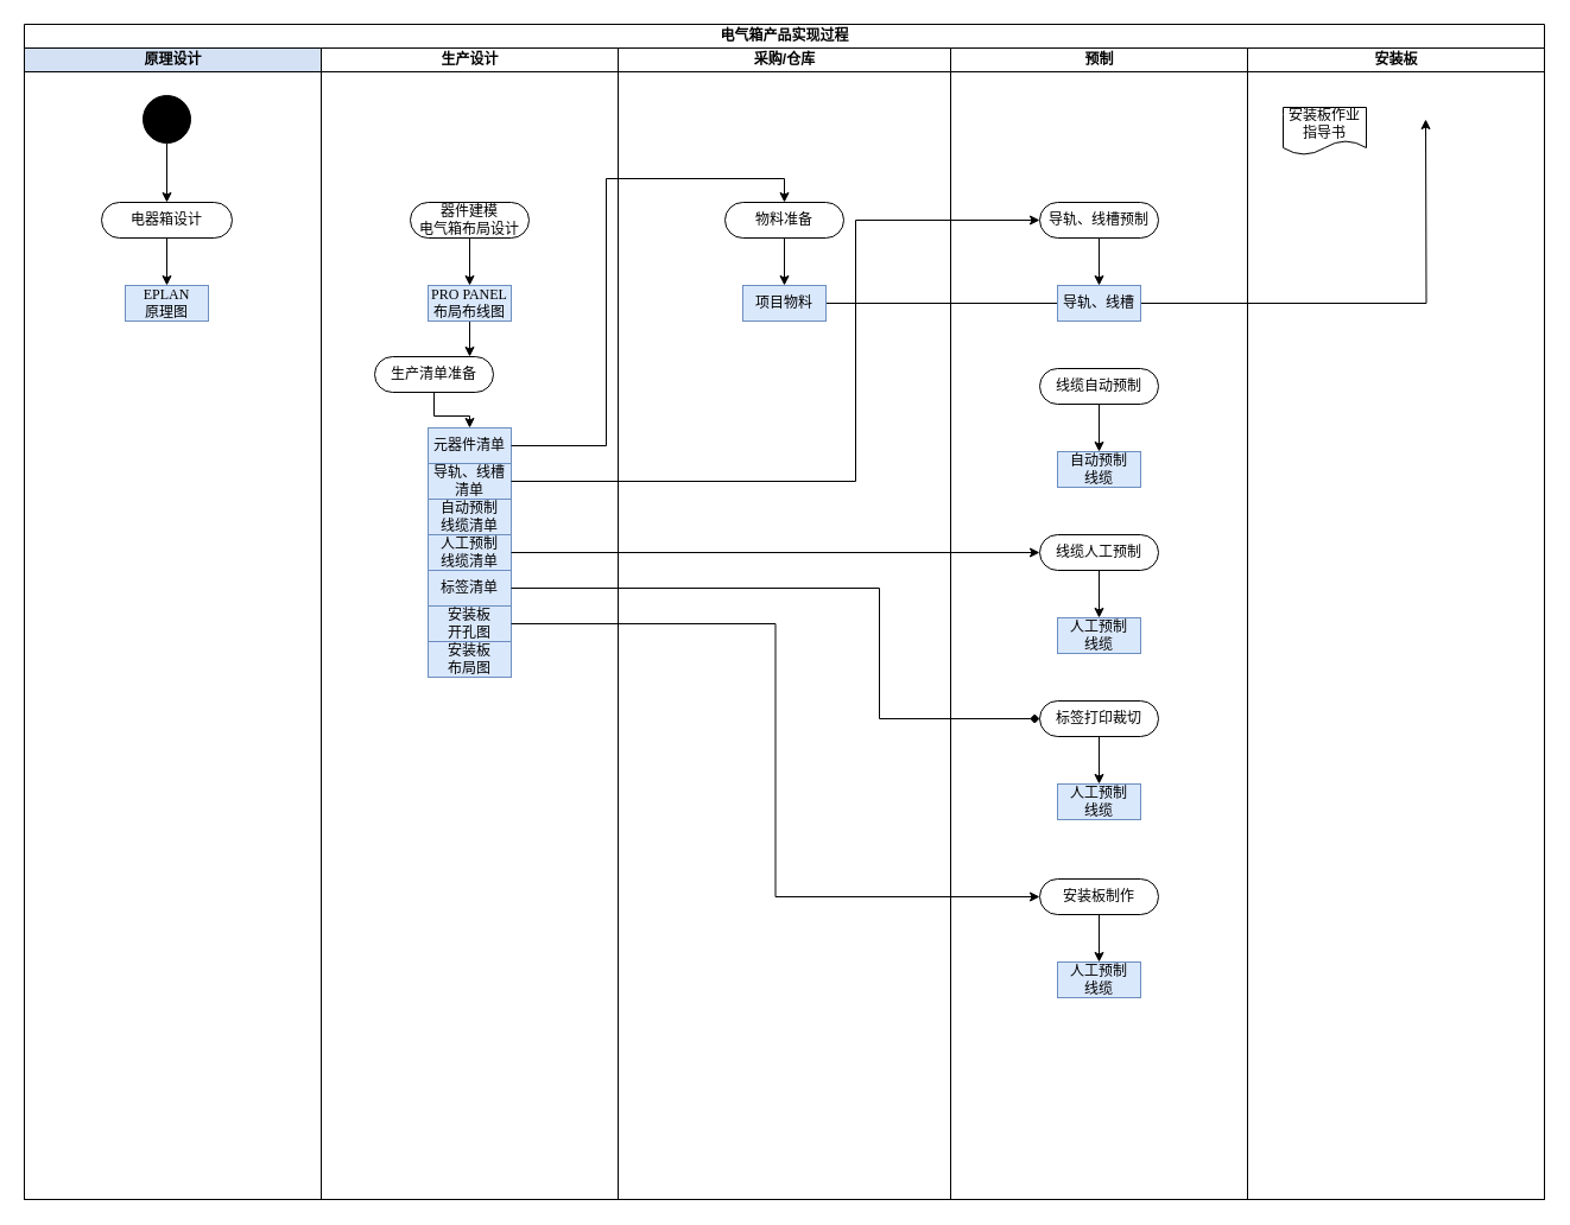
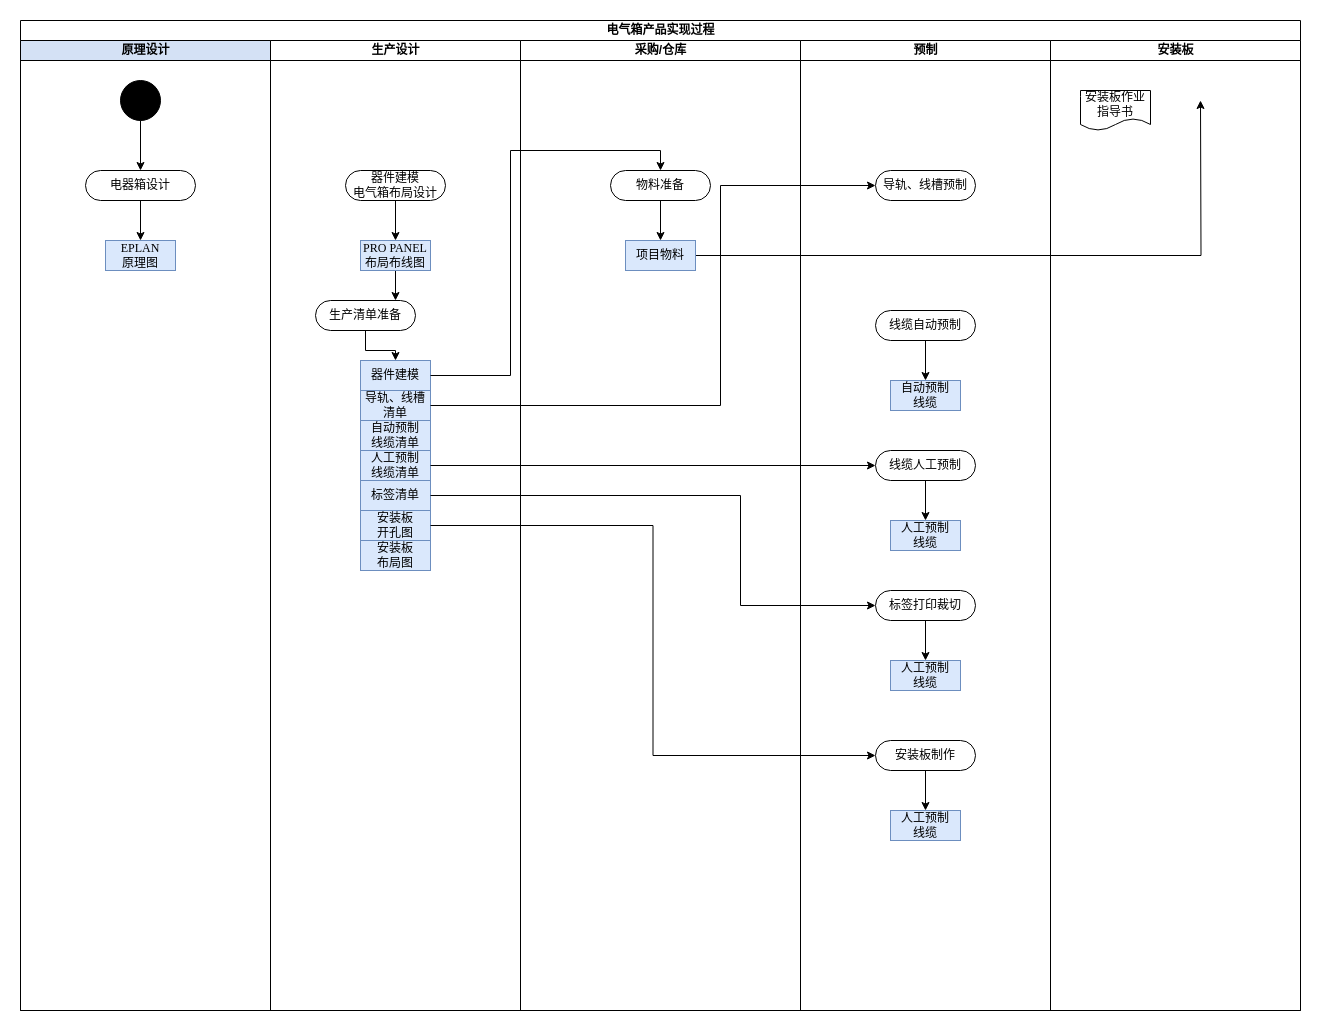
  <mxCell id="0" />
  <mxCell id="1" parent="0" />
  <mxCell id="2" value="电气箱产品实现过程" style="swimlane;html=1;childLayout=stackLayout;startSize=20;rounded=0;shadow=0;comic=0;labelBackgroundColor=none;strokeWidth=1;fontFamily=Verdana;fontSize=12;align=center;" parent="1" vertex="1"><mxGeometry x="20" y="20" width="1280" height="990" as="geometry"><mxRectangle x="40" y="60" width="150" height="30" as="alternateBounds" /></mxGeometry></mxCell>
  <mxCell id="3" value="原理设计" style="swimlane;html=1;startSize=20;fillColor=#D4E1F5;" parent="2" vertex="1"><mxGeometry y="20" width="250" height="970" as="geometry"><mxRectangle y="20" width="40" height="970" as="alternateBounds" /></mxGeometry></mxCell>
  <mxCell id="4" style="edgeStyle=orthogonalEdgeStyle;rounded=0;orthogonalLoop=1;jettySize=auto;html=1;exitX=0.5;exitY=1;exitDx=0;exitDy=0;" parent="3" source="5" target="7" edge="1"><mxGeometry relative="1" as="geometry" /></mxCell>
  <mxCell id="5" value="" style="ellipse;whiteSpace=wrap;html=1;rounded=0;shadow=0;comic=0;labelBackgroundColor=none;strokeWidth=1;fillColor=#000000;fontFamily=Verdana;fontSize=12;align=center;" parent="3" vertex="1"><mxGeometry x="100" y="40" width="40" height="40" as="geometry" /></mxCell>
  <mxCell id="6" style="edgeStyle=orthogonalEdgeStyle;rounded=0;orthogonalLoop=1;jettySize=auto;html=1;exitX=0.5;exitY=1;exitDx=0;exitDy=0;entryX=0.5;entryY=0;entryDx=0;entryDy=0;" parent="3" source="7" target="8" edge="1"><mxGeometry relative="1" as="geometry" /></mxCell>
  <mxCell id="7" value="电器箱设计" style="rounded=1;whiteSpace=wrap;html=1;shadow=0;comic=0;labelBackgroundColor=none;strokeWidth=1;fontFamily=Verdana;fontSize=12;align=center;arcSize=50;" parent="3" vertex="1"><mxGeometry x="65" y="130" width="110" height="30" as="geometry" /></mxCell>
  <mxCell id="8" value="EPLAN&lt;br&gt;原理图" style="rounded=0;whiteSpace=wrap;html=1;shadow=0;comic=0;labelBackgroundColor=none;strokeWidth=1;fontFamily=Verdana;fontSize=12;align=center;arcSize=50;fillColor=#dae8fc;strokeColor=#6c8ebf;" parent="3" vertex="1"><mxGeometry x="85" y="200" width="70" height="30" as="geometry" /></mxCell>
  <mxCell id="9" value="生产设计" style="swimlane;html=1;startSize=20;" parent="2" vertex="1"><mxGeometry x="250" y="20" width="250" height="970" as="geometry"><mxRectangle x="40" y="20" width="40" height="970" as="alternateBounds" /></mxGeometry></mxCell>
- <mxCell id="10" value="元器件清单" style="rounded=0;whiteSpace=wrap;html=1;shadow=0;comic=0;labelBackgroundColor=none;strokeWidth=1;fontFamily=Verdana;fontSize=12;align=center;arcSize=50;fillColor=#dae8fc;strokeColor=#6c8ebf;" parent="9" vertex="1"><mxGeometry x="90" y="320" width="70" height="30" as="geometry" /></mxCell>
+ <mxCell id="10" value="器件建模" style="rounded=0;whiteSpace=wrap;html=1;shadow=0;comic=0;labelBackgroundColor=none;strokeWidth=1;fontFamily=Verdana;fontSize=12;align=center;arcSize=50;fillColor=#dae8fc;strokeColor=#6c8ebf;" parent="9" vertex="1"><mxGeometry x="90" y="320" width="70" height="30" as="geometry" /></mxCell>
  <mxCell id="11" style="edgeStyle=orthogonalEdgeStyle;rounded=0;orthogonalLoop=1;jettySize=auto;html=1;exitX=0.5;exitY=1;exitDx=0;exitDy=0;entryX=0.5;entryY=0;entryDx=0;entryDy=0;" parent="9" source="12" target="10" edge="1"><mxGeometry relative="1" as="geometry" /></mxCell>
  <mxCell id="12" value="生产清单准备" style="rounded=1;whiteSpace=wrap;html=1;shadow=0;comic=0;labelBackgroundColor=none;strokeWidth=1;fontFamily=Verdana;fontSize=12;align=center;arcSize=50;" parent="9" vertex="1"><mxGeometry x="45" y="260" width="100" height="30" as="geometry" /></mxCell>
  <mxCell id="13" value="导轨、线槽清单" style="rounded=0;whiteSpace=wrap;html=1;shadow=0;comic=0;labelBackgroundColor=none;strokeWidth=1;fontFamily=Verdana;fontSize=12;align=center;arcSize=50;fillColor=#dae8fc;strokeColor=#6c8ebf;" parent="9" vertex="1"><mxGeometry x="90" y="350" width="70" height="30" as="geometry" /></mxCell>
  <mxCell id="14" value="自动预制&lt;br&gt;线缆清单" style="rounded=0;whiteSpace=wrap;html=1;shadow=0;comic=0;labelBackgroundColor=none;strokeWidth=1;fontFamily=Verdana;fontSize=12;align=center;arcSize=50;fillColor=#dae8fc;strokeColor=#6c8ebf;" parent="9" vertex="1"><mxGeometry x="90" y="380" width="70" height="30" as="geometry" /></mxCell>
  <mxCell id="15" value="器件建模&lt;br&gt;电气箱布局设计" style="rounded=1;whiteSpace=wrap;html=1;shadow=0;comic=0;labelBackgroundColor=none;strokeWidth=1;fontFamily=Verdana;fontSize=12;align=center;arcSize=50;" parent="9" vertex="1"><mxGeometry x="75" y="130" width="100" height="30" as="geometry" /></mxCell>
  <mxCell id="16" style="edgeStyle=orthogonalEdgeStyle;rounded=0;orthogonalLoop=1;jettySize=auto;html=1;exitX=0.5;exitY=1;exitDx=0;exitDy=0;entryX=0.5;entryY=0;entryDx=0;entryDy=0;" parent="9" source="17" edge="1"><mxGeometry relative="1" as="geometry"><mxPoint x="125" y="260.0" as="targetPoint" /></mxGeometry></mxCell>
  <mxCell id="17" value="PRO PANEL&lt;br&gt;布局布线图" style="rounded=0;whiteSpace=wrap;html=1;shadow=0;comic=0;labelBackgroundColor=none;strokeWidth=1;fontFamily=Verdana;fontSize=12;align=center;arcSize=50;fillColor=#dae8fc;strokeColor=#6c8ebf;" parent="9" vertex="1"><mxGeometry x="90" y="200" width="70" height="30" as="geometry" /></mxCell>
  <mxCell id="18" style="edgeStyle=orthogonalEdgeStyle;rounded=0;orthogonalLoop=1;jettySize=auto;html=1;exitX=0.5;exitY=1;exitDx=0;exitDy=0;entryX=0.5;entryY=0;entryDx=0;entryDy=0;" parent="9" source="15" target="17" edge="1"><mxGeometry relative="1" as="geometry" /></mxCell>
  <mxCell id="19" value="人工预制&lt;br style=&quot;border-color: var(--border-color);&quot;&gt;线缆清单" style="rounded=0;whiteSpace=wrap;html=1;shadow=0;comic=0;labelBackgroundColor=none;strokeWidth=1;fontFamily=Verdana;fontSize=12;align=center;arcSize=50;fillColor=#dae8fc;strokeColor=#6c8ebf;" parent="9" vertex="1"><mxGeometry x="90" y="410" width="70" height="30" as="geometry" /></mxCell>
  <mxCell id="20" value="标签清单" style="rounded=0;whiteSpace=wrap;html=1;shadow=0;comic=0;labelBackgroundColor=none;strokeWidth=1;fontFamily=Verdana;fontSize=12;align=center;arcSize=50;fillColor=#dae8fc;strokeColor=#6c8ebf;" parent="9" vertex="1"><mxGeometry x="90" y="440" width="70" height="30" as="geometry" /></mxCell>
  <mxCell id="21" value="安装板&lt;br&gt;开孔图" style="rounded=0;whiteSpace=wrap;html=1;shadow=0;comic=0;labelBackgroundColor=none;strokeWidth=1;fontFamily=Verdana;fontSize=12;align=center;arcSize=50;fillColor=#dae8fc;strokeColor=#6c8ebf;" parent="9" vertex="1"><mxGeometry x="90" y="470" width="70" height="30" as="geometry" /></mxCell>
  <mxCell id="22" value="安装板&lt;br&gt;布局图" style="rounded=0;whiteSpace=wrap;html=1;shadow=0;comic=0;labelBackgroundColor=none;strokeWidth=1;fontFamily=Verdana;fontSize=12;align=center;arcSize=50;fillColor=#dae8fc;strokeColor=#6c8ebf;" parent="9" vertex="1"><mxGeometry x="90" y="500" width="70" height="30" as="geometry" /></mxCell>
  <mxCell id="23" value="采购/仓库" style="swimlane;html=1;startSize=20;" parent="2" vertex="1"><mxGeometry x="500" y="20" width="280" height="970" as="geometry"><mxRectangle x="80" y="20" width="40" height="970" as="alternateBounds" /></mxGeometry></mxCell>
  <mxCell id="24" style="edgeStyle=orthogonalEdgeStyle;rounded=0;orthogonalLoop=1;jettySize=auto;html=1;exitX=0.5;exitY=1;exitDx=0;exitDy=0;entryX=0.5;entryY=0;entryDx=0;entryDy=0;" parent="23" source="25" target="27" edge="1"><mxGeometry relative="1" as="geometry" /></mxCell>
  <mxCell id="25" value="物料准备" style="rounded=1;whiteSpace=wrap;html=1;shadow=0;comic=0;labelBackgroundColor=none;strokeWidth=1;fontFamily=Verdana;fontSize=12;align=center;arcSize=50;" parent="23" vertex="1"><mxGeometry x="90" y="130" width="100" height="30" as="geometry" /></mxCell>
  <mxCell id="26" style="edgeStyle=orthogonalEdgeStyle;rounded=0;orthogonalLoop=1;jettySize=auto;html=1;exitX=1;exitY=0.5;exitDx=0;exitDy=0;" edge="1" parent="23" source="27"><mxGeometry relative="1" as="geometry"><mxPoint x="680" y="60" as="targetPoint" /></mxGeometry></mxCell>
  <mxCell id="27" value="项目物料" style="rounded=0;whiteSpace=wrap;html=1;shadow=0;comic=0;labelBackgroundColor=none;strokeWidth=1;fontFamily=Verdana;fontSize=12;align=center;arcSize=50;fillColor=#dae8fc;strokeColor=#6c8ebf;" parent="23" vertex="1"><mxGeometry x="105" y="200" width="70" height="30" as="geometry" /></mxCell>
  <mxCell id="28" value="预制" style="swimlane;html=1;startSize=20;" parent="2" vertex="1"><mxGeometry x="780" y="20" width="250" height="970" as="geometry" /></mxCell>
- <mxCell id="29" style="edgeStyle=orthogonalEdgeStyle;rounded=0;orthogonalLoop=1;jettySize=auto;html=1;exitX=0.5;exitY=1;exitDx=0;exitDy=0;" parent="28" source="30" target="31" edge="1"><mxGeometry relative="1" as="geometry" /></mxCell>
  <mxCell id="30" value="导轨、线槽预制" style="rounded=1;whiteSpace=wrap;html=1;shadow=0;comic=0;labelBackgroundColor=none;strokeWidth=1;fontFamily=Verdana;fontSize=12;align=center;arcSize=50;" parent="28" vertex="1"><mxGeometry x="75" y="130" width="100" height="30" as="geometry" /></mxCell>
- <mxCell id="31" value="导轨、线槽" style="rounded=0;whiteSpace=wrap;html=1;shadow=0;comic=0;labelBackgroundColor=none;strokeWidth=1;fontFamily=Verdana;fontSize=12;align=center;arcSize=50;fillColor=#dae8fc;strokeColor=#6c8ebf;" parent="28" vertex="1"><mxGeometry x="90" y="200" width="70" height="30" as="geometry" /></mxCell>
  <mxCell id="32" style="edgeStyle=orthogonalEdgeStyle;rounded=0;orthogonalLoop=1;jettySize=auto;html=1;exitX=0.5;exitY=1;exitDx=0;exitDy=0;" parent="28" source="33" target="34" edge="1"><mxGeometry relative="1" as="geometry" /></mxCell>
  <mxCell id="33" value="线缆自动预制" style="rounded=1;whiteSpace=wrap;html=1;shadow=0;comic=0;labelBackgroundColor=none;strokeWidth=1;fontFamily=Verdana;fontSize=12;align=center;arcSize=50;" parent="28" vertex="1"><mxGeometry x="75" y="270" width="100" height="30" as="geometry" /></mxCell>
  <mxCell id="34" value="自动预制&lt;br&gt;线缆" style="rounded=0;whiteSpace=wrap;html=1;shadow=0;comic=0;labelBackgroundColor=none;strokeWidth=1;fontFamily=Verdana;fontSize=12;align=center;arcSize=50;fillColor=#dae8fc;strokeColor=#6c8ebf;" parent="28" vertex="1"><mxGeometry x="90" y="340" width="70" height="30" as="geometry" /></mxCell>
  <mxCell id="35" style="edgeStyle=orthogonalEdgeStyle;rounded=0;orthogonalLoop=1;jettySize=auto;html=1;exitX=0.5;exitY=1;exitDx=0;exitDy=0;entryX=0.5;entryY=0;entryDx=0;entryDy=0;" parent="28" source="36" target="37" edge="1"><mxGeometry relative="1" as="geometry" /></mxCell>
  <mxCell id="36" value="线缆人工预制" style="rounded=1;whiteSpace=wrap;html=1;shadow=0;comic=0;labelBackgroundColor=none;strokeWidth=1;fontFamily=Verdana;fontSize=12;align=center;arcSize=50;" parent="28" vertex="1"><mxGeometry x="75" y="410" width="100" height="30" as="geometry" /></mxCell>
  <mxCell id="37" value="人工预制&lt;br&gt;线缆" style="rounded=0;whiteSpace=wrap;html=1;shadow=0;comic=0;labelBackgroundColor=none;strokeWidth=1;fontFamily=Verdana;fontSize=12;align=center;arcSize=50;fillColor=#dae8fc;strokeColor=#6c8ebf;" parent="28" vertex="1"><mxGeometry x="90" y="480" width="70" height="30" as="geometry" /></mxCell>
  <mxCell id="38" style="edgeStyle=orthogonalEdgeStyle;rounded=0;orthogonalLoop=1;jettySize=auto;html=1;exitX=0.5;exitY=1;exitDx=0;exitDy=0;" parent="28" source="39" target="40" edge="1"><mxGeometry relative="1" as="geometry" /></mxCell>
  <mxCell id="39" value="标签打印裁切" style="rounded=1;whiteSpace=wrap;html=1;shadow=0;comic=0;labelBackgroundColor=none;strokeWidth=1;fontFamily=Verdana;fontSize=12;align=center;arcSize=50;" parent="28" vertex="1"><mxGeometry x="75" y="550" width="100" height="30" as="geometry" /></mxCell>
  <mxCell id="40" value="人工预制&lt;br&gt;线缆" style="rounded=0;whiteSpace=wrap;html=1;shadow=0;comic=0;labelBackgroundColor=none;strokeWidth=1;fontFamily=Verdana;fontSize=12;align=center;arcSize=50;fillColor=#dae8fc;strokeColor=#6c8ebf;" parent="28" vertex="1"><mxGeometry x="90" y="620" width="70" height="30" as="geometry" /></mxCell>
  <mxCell id="41" style="edgeStyle=orthogonalEdgeStyle;rounded=0;orthogonalLoop=1;jettySize=auto;html=1;exitX=0.5;exitY=1;exitDx=0;exitDy=0;" parent="28" source="42" target="43" edge="1"><mxGeometry relative="1" as="geometry" /></mxCell>
  <mxCell id="42" value="安装板制作" style="rounded=1;whiteSpace=wrap;html=1;shadow=0;comic=0;labelBackgroundColor=none;strokeWidth=1;fontFamily=Verdana;fontSize=12;align=center;arcSize=50;" parent="28" vertex="1"><mxGeometry x="75" y="700" width="100" height="30" as="geometry" /></mxCell>
  <mxCell id="43" value="人工预制&lt;br&gt;线缆" style="rounded=0;whiteSpace=wrap;html=1;shadow=0;comic=0;labelBackgroundColor=none;strokeWidth=1;fontFamily=Verdana;fontSize=12;align=center;arcSize=50;fillColor=#dae8fc;strokeColor=#6c8ebf;" parent="28" vertex="1"><mxGeometry x="90" y="770" width="70" height="30" as="geometry" /></mxCell>
  <mxCell id="44" value="安装板" style="swimlane;html=1;startSize=20;" parent="2" vertex="1"><mxGeometry x="1030" y="20" width="250" height="970" as="geometry" /></mxCell>
  <mxCell id="45" value="安装板作业指导书" style="shape=document;whiteSpace=wrap;html=1;boundedLbl=1;" vertex="1" parent="44"><mxGeometry x="30" y="50" width="70" height="40" as="geometry" /></mxCell>
  <mxCell id="46" style="edgeStyle=orthogonalEdgeStyle;rounded=0;orthogonalLoop=1;jettySize=auto;html=1;exitX=1;exitY=0.5;exitDx=0;exitDy=0;entryX=0.5;entryY=0;entryDx=0;entryDy=0;" parent="2" source="10" target="25" edge="1"><mxGeometry relative="1" as="geometry"><Array as="points"><mxPoint x="490" y="355" /><mxPoint x="490" y="130" /><mxPoint x="640" y="130" /></Array></mxGeometry></mxCell>
  <mxCell id="47" style="edgeStyle=orthogonalEdgeStyle;rounded=0;orthogonalLoop=1;jettySize=auto;html=1;exitX=1;exitY=0.5;exitDx=0;exitDy=0;entryX=0;entryY=0.5;entryDx=0;entryDy=0;" parent="2" source="13" target="30" edge="1"><mxGeometry relative="1" as="geometry"><Array as="points"><mxPoint x="700" y="385" /><mxPoint x="700" y="165" /></Array></mxGeometry></mxCell>
  <mxCell id="48" style="edgeStyle=orthogonalEdgeStyle;rounded=0;orthogonalLoop=1;jettySize=auto;html=1;exitX=1;exitY=0.5;exitDx=0;exitDy=0;entryX=0;entryY=0.5;entryDx=0;entryDy=0;" parent="2" source="19" target="36" edge="1"><mxGeometry relative="1" as="geometry" /></mxCell>
- <mxCell id="49" style="edgeStyle=orthogonalEdgeStyle;rounded=0;orthogonalLoop=1;jettySize=auto;html=1;exitX=1;exitY=0.5;exitDx=0;exitDy=0;entryX=0;entryY=0.5;entryDx=0;entryDy=0;endArrow=diamond;" parent="2" source="20" target="39" edge="1"><mxGeometry relative="1" as="geometry"><Array as="points"><mxPoint x="720" y="475" /><mxPoint x="720" y="585" /></Array></mxGeometry></mxCell>
+ <mxCell id="49" style="edgeStyle=orthogonalEdgeStyle;rounded=0;orthogonalLoop=1;jettySize=auto;html=1;exitX=1;exitY=0.5;exitDx=0;exitDy=0;entryX=0;entryY=0.5;entryDx=0;entryDy=0;" parent="2" source="20" target="39" edge="1"><mxGeometry relative="1" as="geometry"><Array as="points"><mxPoint x="720" y="475" /><mxPoint x="720" y="585" /></Array></mxGeometry></mxCell>
  <mxCell id="50" style="edgeStyle=orthogonalEdgeStyle;rounded=0;orthogonalLoop=1;jettySize=auto;html=1;exitX=1;exitY=0.5;exitDx=0;exitDy=0;entryX=0;entryY=0.5;entryDx=0;entryDy=0;" parent="2" source="21" target="42" edge="1"><mxGeometry relative="1" as="geometry" /></mxCell>
